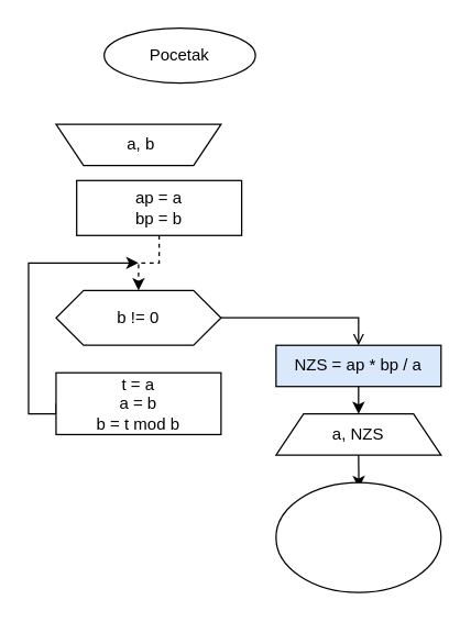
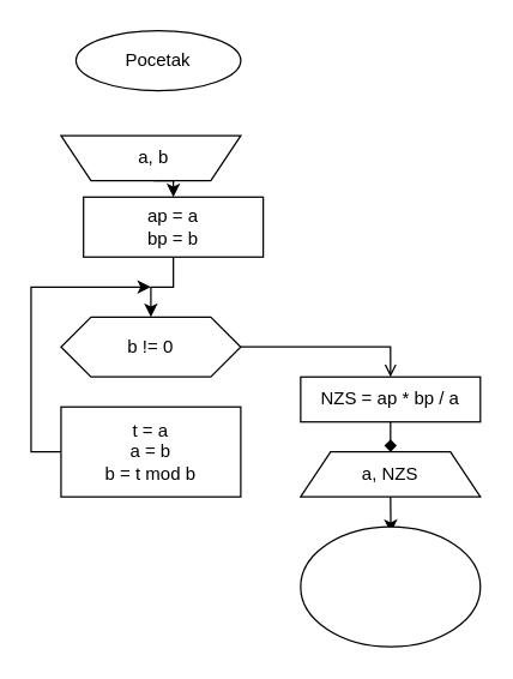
  <mxCell id="0" />
  <mxCell id="1" parent="0" />
- <mxCell id="2" value="Pocetak" style="ellipse;whiteSpace=wrap;html=1;" vertex="1" parent="1"><mxGeometry x="75" y="20" width="110" height="40" as="geometry" /></mxCell>
+ <mxCell id="2" value="Pocetak" style="ellipse;whiteSpace=wrap;html=1;" vertex="1" parent="1"><mxGeometry x="50" y="20" width="110" height="40" as="geometry" /></mxCell>
  <mxCell id="3" value="" style="shape=trapezoid;perimeter=trapezoidPerimeter;whiteSpace=wrap;html=1;fixedSize=1;rotation=-180;" vertex="1" parent="1"><mxGeometry x="40" y="90" width="120" height="30" as="geometry" /></mxCell>
+ <mxCell id="4" style="edgeStyle=orthogonalEdgeStyle;rounded=0;orthogonalLoop=1;jettySize=auto;html=1;exitX=0.5;exitY=1;exitDx=0;exitDy=0;entryX=0.5;entryY=0;entryDx=0;entryDy=0;" edge="1" parent="1" source="5" target="11"><mxGeometry relative="1" as="geometry" /></mxCell>
  <mxCell id="5" value="a, b" style="text;html=1;align=center;verticalAlign=middle;whiteSpace=wrap;rounded=0;" vertex="1" parent="1"><mxGeometry x="72" y="90" width="60" height="30" as="geometry" /></mxCell>
  <mxCell id="6" style="edgeStyle=orthogonalEdgeStyle;rounded=0;orthogonalLoop=1;jettySize=auto;html=1;exitX=1;exitY=0.5;exitDx=0;exitDy=0;entryX=0.5;entryY=0;entryDx=0;entryDy=0;endArrow=open;" edge="1" parent="1" source="7" target="13"><mxGeometry relative="1" as="geometry" /></mxCell>
  <mxCell id="7" value="b != 0" style="shape=hexagon;perimeter=hexagonPerimeter2;whiteSpace=wrap;html=1;fixedSize=1;" vertex="1" parent="1"><mxGeometry x="40" y="211" width="120" height="40" as="geometry" /></mxCell>
  <mxCell id="8" style="edgeStyle=orthogonalEdgeStyle;rounded=0;orthogonalLoop=1;jettySize=auto;html=1;exitX=0;exitY=0.5;exitDx=0;exitDy=0;" edge="1" parent="1" source="9"><mxGeometry relative="1" as="geometry"><mxPoint x="100" y="191" as="targetPoint" /><Array as="points"><mxPoint x="20" y="301" /><mxPoint x="20" y="191" /></Array></mxGeometry></mxCell>
- <mxCell id="9" value="t = a&lt;div&gt;a = b&lt;/div&gt;&lt;div&gt;b = t mod b&lt;/div&gt;" style="rounded=0;whiteSpace=wrap;html=1;" vertex="1" parent="1"><mxGeometry x="40" y="271" width="120" height="45" as="geometry" /></mxCell>
- <mxCell id="10" style="edgeStyle=orthogonalEdgeStyle;rounded=0;orthogonalLoop=1;jettySize=auto;html=1;exitX=0.5;exitY=1;exitDx=0;exitDy=0;entryX=0.5;entryY=0;entryDx=0;entryDy=0;dashed=1;" edge="1" parent="1" source="11" target="7"><mxGeometry relative="1" as="geometry" /></mxCell>
+ <mxCell id="9" value="t = a&lt;div&gt;a = b&lt;/div&gt;&lt;div&gt;b = t mod b&lt;/div&gt;" style="rounded=0;whiteSpace=wrap;html=1;" vertex="1" parent="1"><mxGeometry x="40" y="271" width="120" height="60" as="geometry" /></mxCell>
+ <mxCell id="10" style="edgeStyle=orthogonalEdgeStyle;rounded=0;orthogonalLoop=1;jettySize=auto;html=1;exitX=0.5;exitY=1;exitDx=0;exitDy=0;entryX=0.5;entryY=0;entryDx=0;entryDy=0;" edge="1" parent="1" source="11" target="7"><mxGeometry relative="1" as="geometry" /></mxCell>
  <mxCell id="11" value="ap = a&lt;div&gt;bp = b&lt;/div&gt;" style="rounded=0;whiteSpace=wrap;html=1;" vertex="1" parent="1"><mxGeometry x="55" y="131" width="120" height="40" as="geometry" /></mxCell>
  <mxCell id="12" style="edgeStyle=orthogonalEdgeStyle;rounded=0;orthogonalLoop=1;jettySize=auto;html=1;exitX=0.5;exitY=1;exitDx=0;exitDy=0;entryX=0.502;entryY=0.05;entryDx=0;entryDy=0;entryPerimeter=0;" edge="1" parent="1" source="15" target="16"><mxGeometry relative="1" as="geometry"><mxPoint x="260" y="346" as="targetPoint" /></mxGeometry></mxCell>
- <mxCell id="13" value="NZS = ap * bp / a" style="rounded=0;whiteSpace=wrap;html=1;fillColor=#dae8fc;" vertex="1" parent="1"><mxGeometry x="200" y="251" width="120" height="30" as="geometry" /></mxCell>
- <mxCell id="14" value="" style="edgeStyle=orthogonalEdgeStyle;rounded=0;orthogonalLoop=1;jettySize=auto;html=1;exitX=0.5;exitY=1;exitDx=0;exitDy=0;entryX=0.5;entryY=0;entryDx=0;entryDy=0;" edge="1" parent="1" source="13" target="15"><mxGeometry relative="1" as="geometry"><mxPoint x="260" y="281" as="sourcePoint" /><mxPoint x="260" y="346" as="targetPoint" /></mxGeometry></mxCell>
+ <mxCell id="13" value="NZS = ap * bp / a" style="rounded=0;whiteSpace=wrap;html=1;" vertex="1" parent="1"><mxGeometry x="200" y="251" width="120" height="30" as="geometry" /></mxCell>
+ <mxCell id="14" value="" style="edgeStyle=orthogonalEdgeStyle;rounded=0;orthogonalLoop=1;jettySize=auto;html=1;exitX=0.5;exitY=1;exitDx=0;exitDy=0;entryX=0.5;entryY=0;entryDx=0;entryDy=0;endArrow=diamond;" edge="1" parent="1" source="13" target="15"><mxGeometry relative="1" as="geometry"><mxPoint x="260" y="281" as="sourcePoint" /><mxPoint x="260" y="346" as="targetPoint" /></mxGeometry></mxCell>
  <mxCell id="15" value="a, NZS" style="shape=trapezoid;perimeter=trapezoidPerimeter;whiteSpace=wrap;html=1;fixedSize=1;" vertex="1" parent="1"><mxGeometry x="200" y="301" width="120" height="30" as="geometry" /></mxCell>
  <mxCell id="16" value="" style="ellipse;whiteSpace=wrap;html=1;" vertex="1" parent="1"><mxGeometry x="200" y="351" width="120" height="80" as="geometry" /></mxCell>
